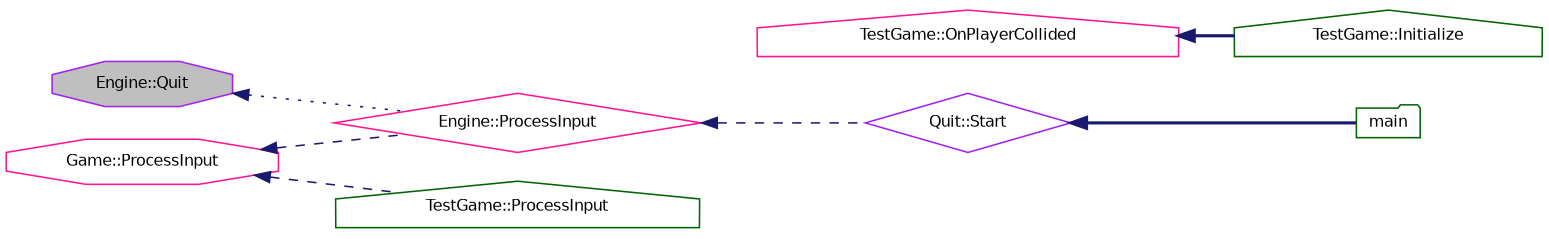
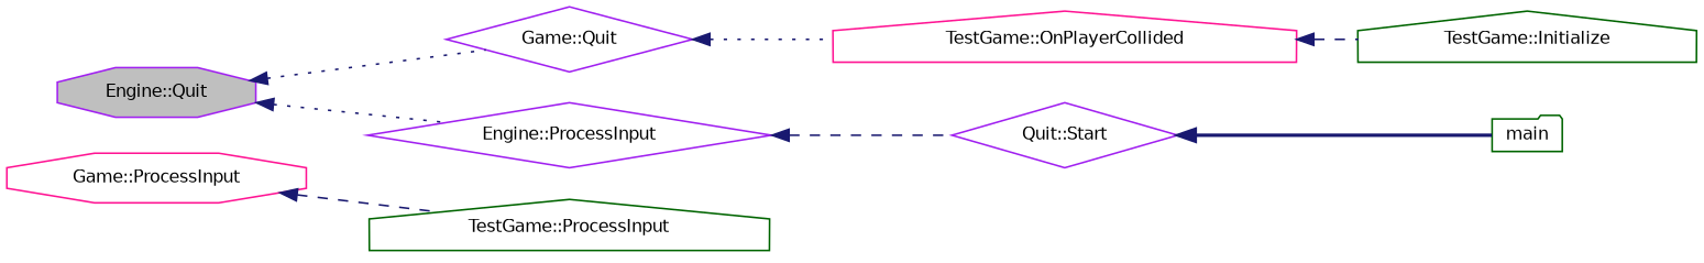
  digraph {
    rankdir=LR
    node [color=purple fillcolor=white fontname=Helvetica fontsize=10 shape=diamond style=filled]
    edge [color=midnightblue dir=back fontname=Helvetica fontsize=10 labelfontname=Helvetica labelfontsize=10 style=dotted]
    n1 [fillcolor=grey75 fontcolor=black height=0.2 label="Engine::Quit" shape=octagon width=0.4]
-   n2 [color=deeppink height=0.2 label="Engine::ProcessInput" width=0.4]
+   n2 [height=0.2 label="Engine::ProcessInput" width=0.4]
+   n3 [height=0.2 label="Game::Quit" width=0.4]
    n4 [height=0.2 label="Quit::Start" width=0.4]
    n5 [color=deeppink height=0.2 label="TestGame::OnPlayerCollided" shape=house width=0.4]
    n6 [color=darkgreen height=0.2 label=main shape=folder width=0.4]
    n7 [color=deeppink height=0.2 label="Game::ProcessInput" shape=octagon width=0.4]
    n8 [color=darkgreen height=0.2 label="TestGame::ProcessInput" shape=house width=0.4]
    n9 [color=darkgreen height=0.2 label="TestGame::Initialize" shape=house width=0.4]
    n1 -> n2
+   n1 -> n3
    n2 -> n4 [style=dashed]
+   n3 -> n5
    n4 -> n6 [style=bold]
-   n5 -> n9 [style=bold]
-   n7 -> n2 [style=dashed]
+   n5 -> n9 [style=dashed]
    n7 -> n8 [style=dashed]
  }
